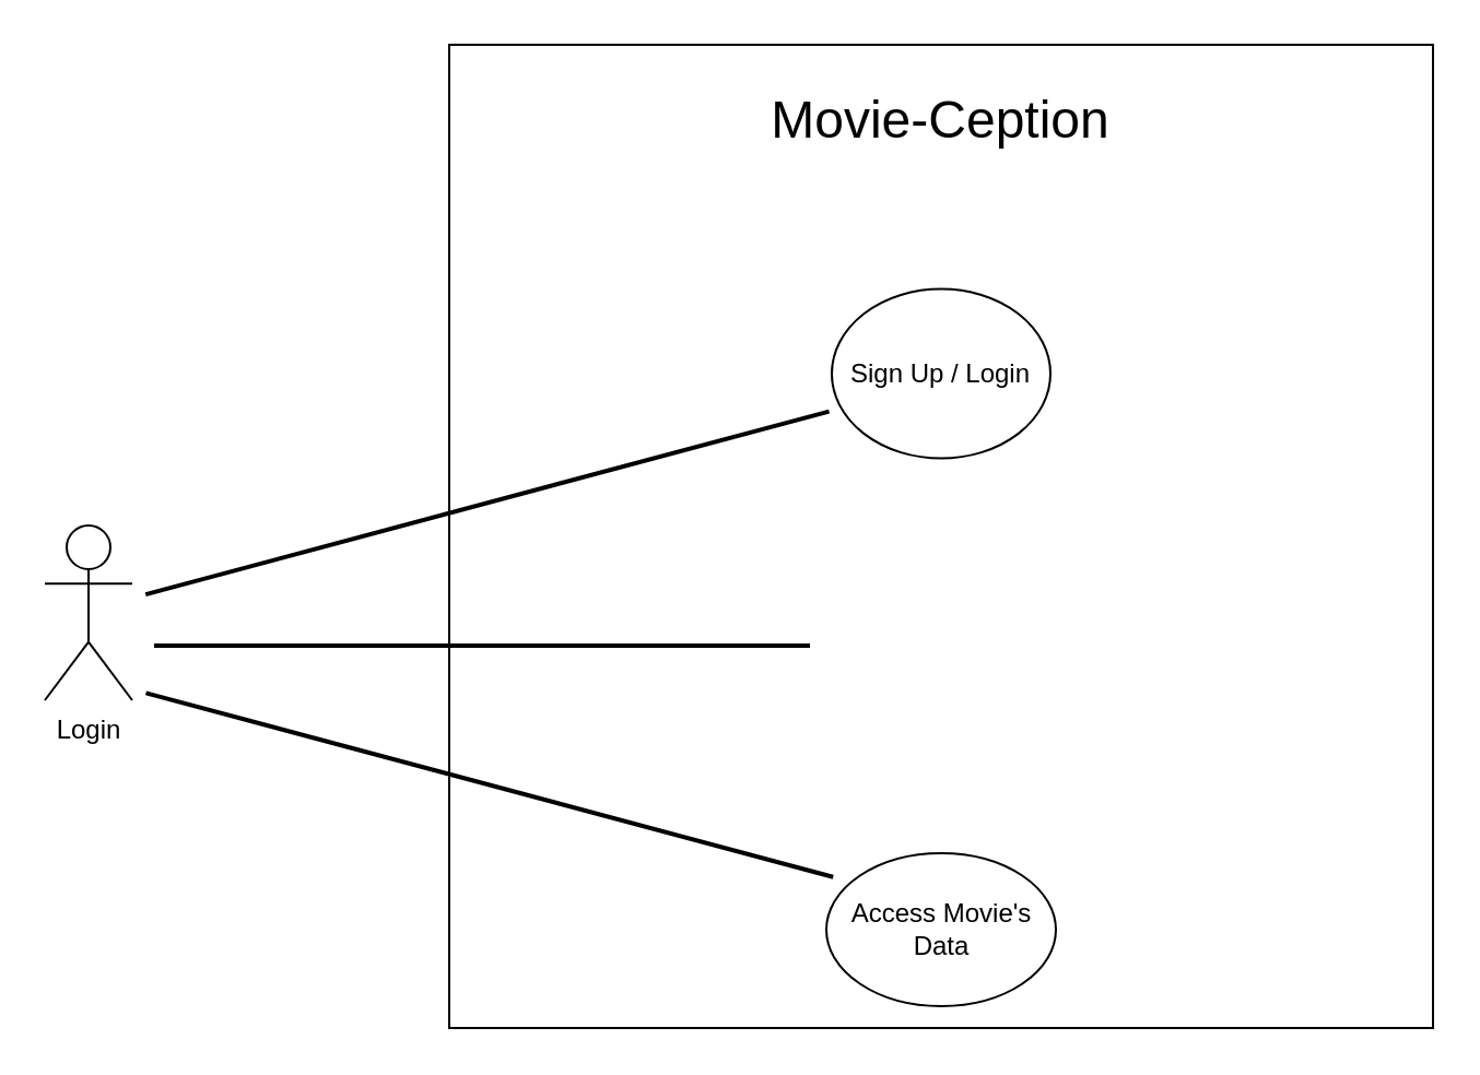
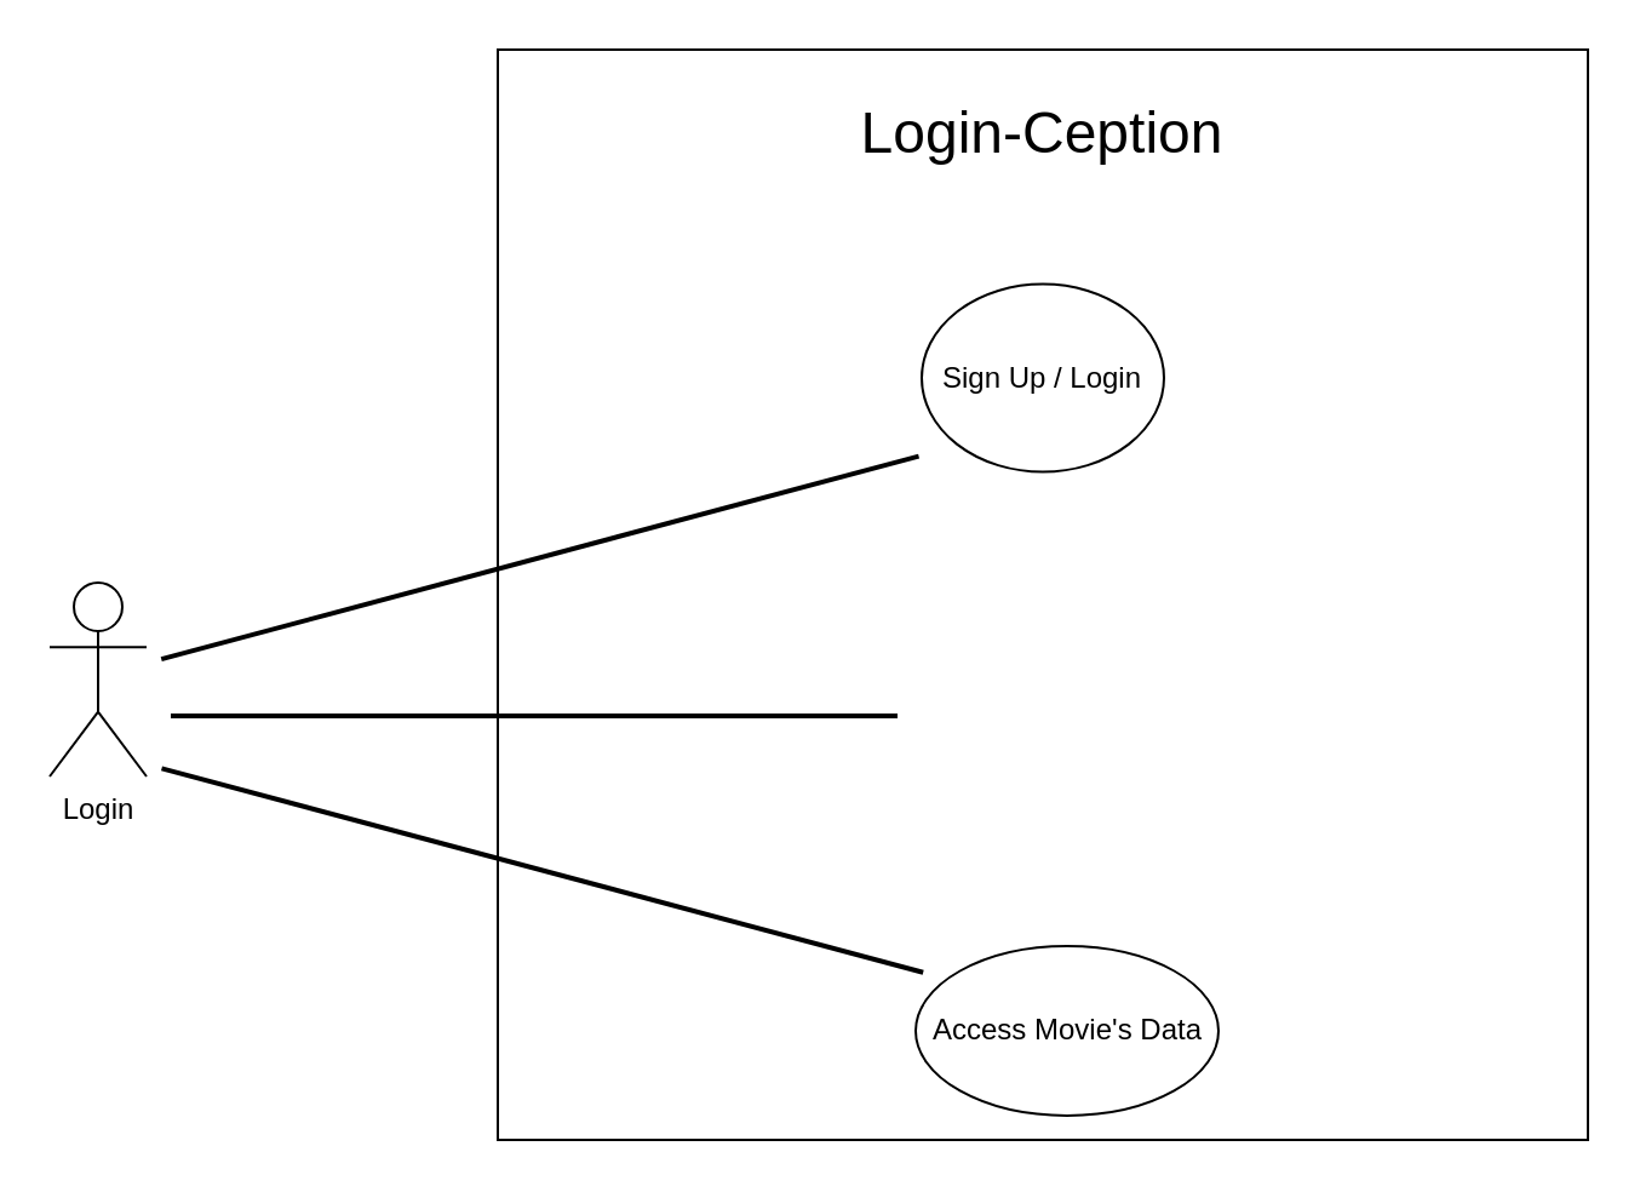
  <mxCell id="0" />
  <mxCell id="1" parent="0" />
  <mxCell id="2" value="" style="whiteSpace=wrap;html=1;aspect=fixed;" vertex="1" parent="1"><mxGeometry x="205" y="20" width="450" height="450" as="geometry" /></mxCell>
  <mxCell id="3" value="Login&lt;br&gt;" style="shape=umlActor;verticalLabelPosition=bottom;verticalAlign=top;html=1;outlineConnect=0;" vertex="1" parent="1"><mxGeometry x="20" y="240" width="40" height="80" as="geometry" /></mxCell>
- <mxCell id="4" value="&lt;font style=&quot;font-size: 24px&quot;&gt;Movie-Ception&lt;/font&gt;" style="text;html=1;strokeColor=none;fillColor=none;align=center;verticalAlign=middle;whiteSpace=wrap;rounded=0;" vertex="1" parent="1"><mxGeometry x="345" y="30" width="170" height="50" as="geometry" /></mxCell>
+ <mxCell id="4" value="&lt;font style=&quot;font-size: 24px&quot;&gt;Login-Ception&lt;/font&gt;" style="text;html=1;strokeColor=none;fillColor=none;align=center;verticalAlign=middle;whiteSpace=wrap;rounded=0;" vertex="1" parent="1"><mxGeometry x="345" y="30" width="170" height="50" as="geometry" /></mxCell>
  <mxCell id="5" value="" style="line;strokeWidth=2;html=1;rotation=-15;" vertex="1" parent="1"><mxGeometry x="60.59" y="224.67" width="323.7" height="10" as="geometry" /></mxCell>
  <mxCell id="6" value="" style="line;strokeWidth=2;html=1;rotation=0;" vertex="1" parent="1"><mxGeometry x="70" y="290" width="300" height="10" as="geometry" /></mxCell>
  <mxCell id="7" value="" style="line;strokeWidth=2;html=1;rotation=15;" vertex="1" parent="1"><mxGeometry x="60.71" y="353.77" width="325.43" height="10" as="geometry" /></mxCell>
- <mxCell id="8" value="&lt;span&gt;Sign Up / Login&lt;/span&gt;" style="ellipse;whiteSpace=wrap;html=1;" vertex="1" parent="1"><mxGeometry x="380" y="131.79" width="100" height="77.5" as="geometry" /></mxCell>
- <mxCell id="9" value="Access Movie's Data" style="ellipse;whiteSpace=wrap;html=1;" vertex="1" parent="1"><mxGeometry x="377.5" y="390" width="105" height="70" as="geometry" /></mxCell>
+ <mxCell id="8" value="&lt;span&gt;Sign Up / Login&lt;/span&gt;" style="ellipse;whiteSpace=wrap;html=1;" vertex="1" parent="1"><mxGeometry x="380" y="116.79" width="100" height="77.5" as="geometry" /></mxCell>
+ <mxCell id="9" value="Access Movie's Data" style="ellipse;whiteSpace=wrap;html=1;" vertex="1" parent="1"><mxGeometry x="377.5" y="390" width="125" height="70" as="geometry" /></mxCell>
